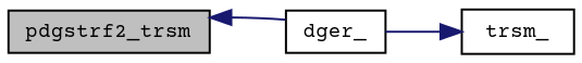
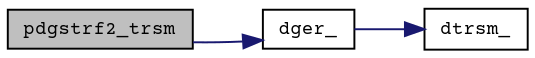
  digraph {
    fontname="Courier Prime"
    rankdir=LR
    node [color=black fillcolor=white fontname="Courier Prime" fontsize=10 shape=record style=filled]
    edge [color=midnightblue fontname="Courier Prime" fontsize=10 labelfontname=Helvetica labelfontsize=10 style=solid]
    n1 [fillcolor=grey75 fontcolor=black height=0.2 label=pdgstrf2_trsm width=0.4]
    n2 [height=0.2 label=dger_ width=0.4]
-   n3 [height=0.2 label=trsm_ width=0.4]
-   n2 -> n1
+   n3 [height=0.2 label=dtrsm_ width=0.4]
+   n1 -> n2
    n2 -> n3
  }
